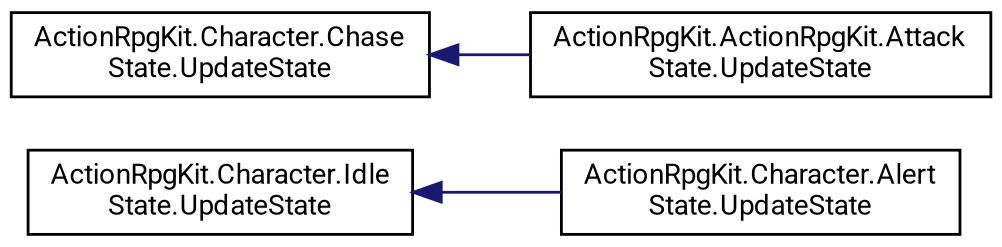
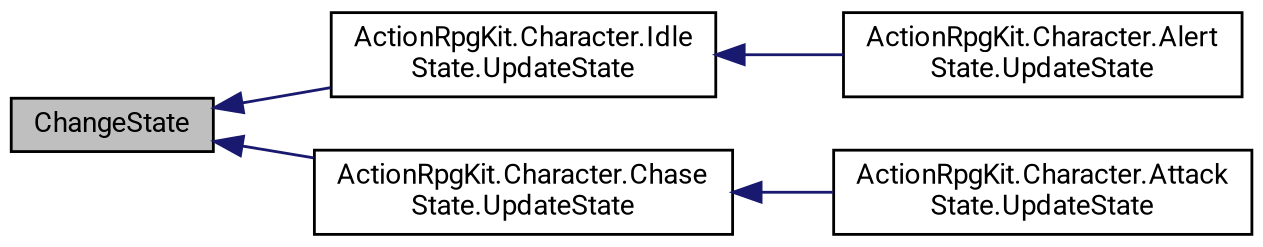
  digraph {
    fontname=Roboto
    rankdir=LR
    node [color=black fillcolor=white fontname=Roboto fontsize=10 shape=record style=filled]
    edge [color=midnightblue dir=back fontname=Roboto fontsize=10 labelfontname=Helvetica labelfontsize=10 style=solid]
+   n1 [fillcolor=grey75 fontcolor=black height=0.2 label=ChangeState width=0.4]
    n2 [height=0.2 label="ActionRpgKit.Character.Idle\lState.UpdateState" width=0.4]
    n3 [height=0.2 label="ActionRpgKit.Character.Chase\lState.UpdateState" width=0.4]
    n4 [height=0.2 label="ActionRpgKit.Character.Alert\lState.UpdateState" width=0.4]
-   n5 [height=0.2 label="ActionRpgKit.ActionRpgKit.Attack\lState.UpdateState" width=0.4]
+   n5 [height=0.2 label="ActionRpgKit.Character.Attack\lState.UpdateState" width=0.4]
+   n1 -> n2
+   n1 -> n3
    n2 -> n4
    n3 -> n5
  }
